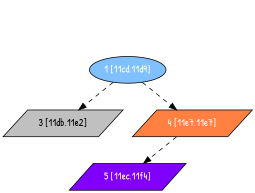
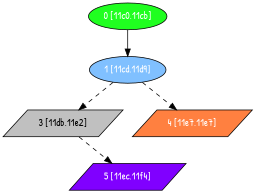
  digraph {
    fontname="Patrick Hand"
    node [fontcolor="#ffffff" fontname="Patrick Hand" shape=parallelogram style=filled]
    edge [fontname="Patrick Hand" style=dashed]
+   n1 [fillcolor="#20FF20" label="0 [11c0,11cb]" shape=ellipse]
    n2 [fillcolor="#80C0FF" label="1 [11cd,11d9]" shape=ellipse]
    n3 [fillcolor="#C0C0C0" fontcolor="#000000" label="3 [11db,11e2]"]
    n4 [fillcolor="#FF8040" label="4 [11e7,11e7]"]
    n5 [fillcolor="#8000FF" label="5 [11ec,11f4]"]
+   n1 -> n2 [style=solid]
    n2 -> n3
    n2 -> n4
-   n4 -> n5
+   n3 -> n5
  }
